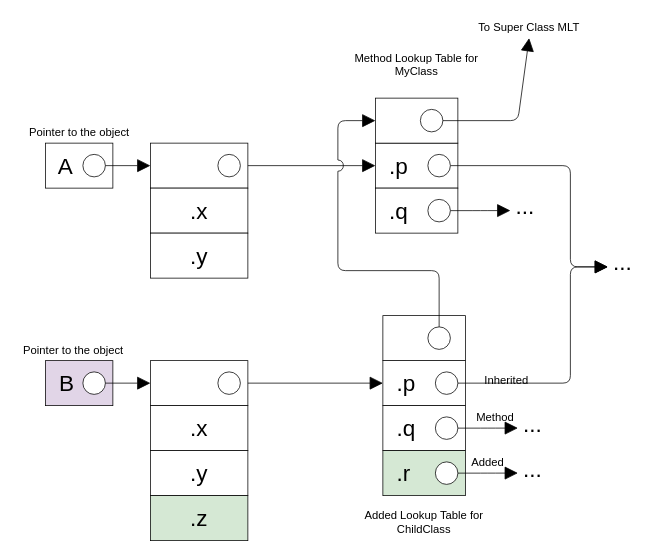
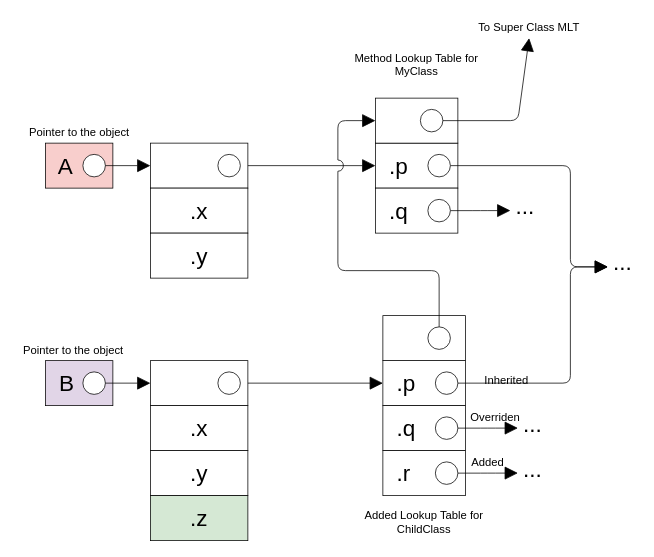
  <mxCell id="0" />
  <mxCell id="1" parent="0" />
  <mxCell id="2" style="edgeStyle=none;html=1;exitX=1;exitY=0.5;exitDx=0;exitDy=0;entryX=0;entryY=0.5;entryDx=0;entryDy=0;fontSize=30;endArrow=block;endFill=1;endSize=15;" parent="1" source="8" target="15" edge="1"><mxGeometry relative="1" as="geometry" /></mxCell>
- <mxCell id="3" value="&amp;nbsp; A" style="rounded=0;whiteSpace=wrap;html=1;align=left;fontSize=30;" parent="1" vertex="1"><mxGeometry x="60" y="190" width="90" height="60" as="geometry" /></mxCell>
+ <mxCell id="3" value="&amp;nbsp; A" style="rounded=0;whiteSpace=wrap;html=1;align=left;fontSize=30;fillColor=#f8cecc;" parent="1" vertex="1"><mxGeometry x="60" y="190" width="90" height="60" as="geometry" /></mxCell>
  <mxCell id="4" value="" style="ellipse;whiteSpace=wrap;html=1;aspect=fixed;" parent="1" vertex="1"><mxGeometry x="110" y="205" width="30" height="30" as="geometry" /></mxCell>
  <mxCell id="5" value="&amp;nbsp; B" style="rounded=0;whiteSpace=wrap;html=1;align=left;fontSize=30;fillColor=#e1d5e7;" parent="1" vertex="1"><mxGeometry x="60" y="480" width="90" height="60" as="geometry" /></mxCell>
  <mxCell id="6" value="" style="ellipse;whiteSpace=wrap;html=1;aspect=fixed;" parent="1" vertex="1"><mxGeometry x="110" y="495" width="30" height="30" as="geometry" /></mxCell>
  <mxCell id="7" value="" style="rounded=0;whiteSpace=wrap;html=1;align=left;fontSize=30;" parent="1" vertex="1"><mxGeometry x="200" y="190" width="130" height="60" as="geometry" /></mxCell>
  <mxCell id="8" value="" style="ellipse;whiteSpace=wrap;html=1;aspect=fixed;" parent="1" vertex="1"><mxGeometry x="290" y="205" width="30" height="30" as="geometry" /></mxCell>
  <mxCell id="9" value=".x" style="rounded=0;whiteSpace=wrap;html=1;align=center;fontSize=30;" parent="1" vertex="1"><mxGeometry x="200" y="250" width="130" height="60" as="geometry" /></mxCell>
  <mxCell id="10" value=".y" style="rounded=0;whiteSpace=wrap;html=1;align=center;fontSize=30;" parent="1" vertex="1"><mxGeometry x="200" y="310" width="130" height="60" as="geometry" /></mxCell>
  <mxCell id="11" value="" style="rounded=0;whiteSpace=wrap;html=1;align=left;fontSize=30;" parent="1" vertex="1"><mxGeometry x="200" y="480" width="130" height="60" as="geometry" /></mxCell>
  <mxCell id="12" value="" style="ellipse;whiteSpace=wrap;html=1;aspect=fixed;" parent="1" vertex="1"><mxGeometry x="290" y="495" width="30" height="30" as="geometry" /></mxCell>
  <mxCell id="13" value=".x" style="rounded=0;whiteSpace=wrap;html=1;align=center;fontSize=30;" parent="1" vertex="1"><mxGeometry x="200" y="540" width="130" height="60" as="geometry" /></mxCell>
  <mxCell id="14" value=".y" style="rounded=0;whiteSpace=wrap;html=1;align=center;fontSize=30;" parent="1" vertex="1"><mxGeometry x="200" y="600" width="130" height="60" as="geometry" /></mxCell>
  <mxCell id="15" value="&amp;nbsp; .p" style="rounded=0;whiteSpace=wrap;html=1;align=left;fontSize=30;" parent="1" vertex="1"><mxGeometry x="500" y="190" width="110" height="60" as="geometry" /></mxCell>
  <mxCell id="16" style="edgeStyle=orthogonalEdgeStyle;html=1;exitX=1;exitY=0.5;exitDx=0;exitDy=0;fontSize=30;endArrow=block;endFill=1;endSize=15;entryX=0;entryY=0.5;entryDx=0;entryDy=0;" parent="1" source="17" edge="1" target="23"><mxGeometry relative="1" as="geometry"><mxPoint x="680" y="219.952" as="targetPoint" /><Array as="points"><mxPoint x="760" y="220" /><mxPoint x="760" y="355" /></Array></mxGeometry></mxCell>
  <mxCell id="17" value="" style="ellipse;whiteSpace=wrap;html=1;aspect=fixed;" parent="1" vertex="1"><mxGeometry x="570" y="205" width="30" height="30" as="geometry" /></mxCell>
  <mxCell id="18" value="&amp;nbsp; .q" style="rounded=0;whiteSpace=wrap;html=1;align=left;fontSize=30;" parent="1" vertex="1"><mxGeometry x="500" y="250" width="110" height="60" as="geometry" /></mxCell>
  <mxCell id="19" style="edgeStyle=orthogonalEdgeStyle;html=1;exitX=1;exitY=0.5;exitDx=0;exitDy=0;fontSize=30;endArrow=block;endFill=1;endSize=15;" parent="1" source="20" edge="1"><mxGeometry relative="1" as="geometry"><mxPoint x="680" y="279.952" as="targetPoint" /></mxGeometry></mxCell>
  <mxCell id="20" value="" style="ellipse;whiteSpace=wrap;html=1;aspect=fixed;" parent="1" vertex="1"><mxGeometry x="570" y="265" width="30" height="30" as="geometry" /></mxCell>
  <mxCell id="21" style="edgeStyle=none;html=1;exitX=1;exitY=0.5;exitDx=0;exitDy=0;entryX=0;entryY=0.5;entryDx=0;entryDy=0;fontSize=30;endArrow=block;endFill=1;endSize=15;" parent="1" source="4" target="7" edge="1"><mxGeometry relative="1" as="geometry" /></mxCell>
  <mxCell id="22" style="edgeStyle=none;html=1;exitX=1;exitY=0.5;exitDx=0;exitDy=0;entryX=0;entryY=0.5;entryDx=0;entryDy=0;fontSize=30;endArrow=block;endFill=1;endSize=15;" parent="1" source="6" target="11" edge="1"><mxGeometry relative="1" as="geometry" /></mxCell>
  <mxCell id="23" value="..." style="text;html=1;strokeColor=none;fillColor=none;align=center;verticalAlign=bottom;whiteSpace=wrap;rounded=0;fontSize=30;" parent="1" vertex="1"><mxGeometry x="810" y="340" width="40" height="30" as="geometry" /></mxCell>
  <mxCell id="24" value="..." style="text;html=1;strokeColor=none;fillColor=none;align=center;verticalAlign=bottom;whiteSpace=wrap;rounded=0;fontSize=30;" parent="1" vertex="1"><mxGeometry x="680" y="265" width="40" height="30" as="geometry" /></mxCell>
  <mxCell id="25" value="Method Lookup Table for MyClass" style="text;html=1;strokeColor=none;fillColor=none;align=center;verticalAlign=middle;whiteSpace=wrap;rounded=0;fontSize=15;" parent="1" vertex="1"><mxGeometry x="465" y="70" width="180" height="30" as="geometry" /></mxCell>
  <mxCell id="26" value="Pointer to the object" style="text;html=1;strokeColor=none;fillColor=none;align=center;verticalAlign=middle;whiteSpace=wrap;rounded=0;fontSize=15;" parent="1" vertex="1"><mxGeometry x="27.5" y="160" width="155" height="30" as="geometry" /></mxCell>
  <mxCell id="27" value="Pointer to the object" style="text;html=1;strokeColor=none;fillColor=none;align=center;verticalAlign=middle;whiteSpace=wrap;rounded=0;fontSize=15;" parent="1" vertex="1"><mxGeometry x="20" y="450" width="155" height="30" as="geometry" /></mxCell>
  <mxCell id="28" value=".z" style="rounded=0;whiteSpace=wrap;html=1;align=center;fontSize=30;fillColor=#d5e8d4;" parent="1" vertex="1"><mxGeometry x="200" y="660" width="130" height="60" as="geometry" /></mxCell>
  <mxCell id="29" value="&amp;nbsp; .p" style="rounded=0;whiteSpace=wrap;html=1;align=left;fontSize=30;" parent="1" vertex="1"><mxGeometry x="510" y="480" width="110" height="60" as="geometry" /></mxCell>
  <mxCell id="30" style="edgeStyle=orthogonalEdgeStyle;html=1;exitX=1;exitY=0.5;exitDx=0;exitDy=0;fontSize=30;endArrow=block;endFill=1;endSize=15;entryX=0;entryY=0.5;entryDx=0;entryDy=0;" parent="1" source="31" edge="1" target="23"><mxGeometry relative="1" as="geometry"><mxPoint x="690" y="509.952" as="targetPoint" /><Array as="points"><mxPoint x="760" y="510" /><mxPoint x="760" y="355" /></Array></mxGeometry></mxCell>
  <mxCell id="31" value="" style="ellipse;whiteSpace=wrap;html=1;aspect=fixed;" parent="1" vertex="1"><mxGeometry x="580" y="495" width="30" height="30" as="geometry" /></mxCell>
  <mxCell id="32" value="&amp;nbsp; .q" style="rounded=0;whiteSpace=wrap;html=1;align=left;fontSize=30;" parent="1" vertex="1"><mxGeometry x="510" y="540" width="110" height="60" as="geometry" /></mxCell>
  <mxCell id="33" style="edgeStyle=orthogonalEdgeStyle;html=1;exitX=1;exitY=0.5;exitDx=0;exitDy=0;fontSize=30;endArrow=block;endFill=1;endSize=15;" parent="1" source="34" edge="1"><mxGeometry relative="1" as="geometry"><mxPoint x="690" y="569.952" as="targetPoint" /></mxGeometry></mxCell>
  <mxCell id="34" value="" style="ellipse;whiteSpace=wrap;html=1;aspect=fixed;" parent="1" vertex="1"><mxGeometry x="580" y="555" width="30" height="30" as="geometry" /></mxCell>
  <mxCell id="35" value="..." style="text;html=1;strokeColor=none;fillColor=none;align=center;verticalAlign=bottom;whiteSpace=wrap;rounded=0;fontSize=30;" parent="1" vertex="1"><mxGeometry x="690" y="555" width="40" height="30" as="geometry" /></mxCell>
  <mxCell id="36" value="Added Lookup Table for ChildClass" style="text;html=1;strokeColor=none;fillColor=none;align=center;verticalAlign=middle;whiteSpace=wrap;rounded=0;fontSize=15;" parent="1" vertex="1"><mxGeometry x="475" y="680" width="180" height="30" as="geometry" /></mxCell>
- <mxCell id="37" value="&amp;nbsp; .r" style="rounded=0;whiteSpace=wrap;html=1;align=left;fontSize=30;fillColor=#d5e8d4;" parent="1" vertex="1"><mxGeometry x="510" y="600" width="110" height="60" as="geometry" /></mxCell>
+ <mxCell id="37" value="&amp;nbsp; .r" style="rounded=0;whiteSpace=wrap;html=1;align=left;fontSize=30;" parent="1" vertex="1"><mxGeometry x="510" y="600" width="110" height="60" as="geometry" /></mxCell>
  <mxCell id="38" style="edgeStyle=orthogonalEdgeStyle;html=1;exitX=1;exitY=0.5;exitDx=0;exitDy=0;fontSize=30;endArrow=block;endFill=1;endSize=15;" parent="1" source="39" edge="1"><mxGeometry relative="1" as="geometry"><mxPoint x="690" y="629.952" as="targetPoint" /></mxGeometry></mxCell>
  <mxCell id="39" value="" style="ellipse;whiteSpace=wrap;html=1;aspect=fixed;" parent="1" vertex="1"><mxGeometry x="580" y="615" width="30" height="30" as="geometry" /></mxCell>
  <mxCell id="40" value="..." style="text;html=1;strokeColor=none;fillColor=none;align=center;verticalAlign=bottom;whiteSpace=wrap;rounded=0;fontSize=30;" parent="1" vertex="1"><mxGeometry x="690" y="615" width="40" height="30" as="geometry" /></mxCell>
  <mxCell id="41" value="Inherited" style="text;html=1;strokeColor=none;fillColor=none;align=center;verticalAlign=middle;whiteSpace=wrap;rounded=0;fontSize=15;" parent="1" vertex="1"><mxGeometry x="635" y="490" width="80" height="30" as="geometry" /></mxCell>
- <mxCell id="42" value="Method" style="text;html=1;strokeColor=none;fillColor=none;align=center;verticalAlign=middle;whiteSpace=wrap;rounded=0;fontSize=15;" parent="1" vertex="1"><mxGeometry x="620" y="540" width="80" height="30" as="geometry" /></mxCell>
+ <mxCell id="42" value="Overriden" style="text;html=1;strokeColor=none;fillColor=none;align=center;verticalAlign=middle;whiteSpace=wrap;rounded=0;fontSize=15;" parent="1" vertex="1"><mxGeometry x="620" y="540" width="80" height="30" as="geometry" /></mxCell>
  <mxCell id="43" value="Added" style="text;html=1;strokeColor=none;fillColor=none;align=center;verticalAlign=middle;whiteSpace=wrap;rounded=0;fontSize=15;" parent="1" vertex="1"><mxGeometry x="620" y="600" width="60" height="30" as="geometry" /></mxCell>
  <mxCell id="44" value="" style="rounded=0;whiteSpace=wrap;html=1;align=left;fontSize=30;" parent="1" vertex="1"><mxGeometry x="510" y="420" width="110" height="60" as="geometry" /></mxCell>
  <mxCell id="45" value="" style="ellipse;whiteSpace=wrap;html=1;aspect=fixed;" parent="1" vertex="1"><mxGeometry x="570" y="435" width="30" height="30" as="geometry" /></mxCell>
  <mxCell id="46" value="" style="rounded=0;whiteSpace=wrap;html=1;align=left;fontSize=30;" parent="1" vertex="1"><mxGeometry x="500" width="110" height="60" as="geometry" y="130" /></mxCell>
  <mxCell id="47" value="" style="ellipse;whiteSpace=wrap;html=1;aspect=fixed;" parent="1" vertex="1"><mxGeometry x="560" y="145" width="30" height="30" as="geometry" /></mxCell>
  <mxCell id="48" style="edgeStyle=orthogonalEdgeStyle;html=1;exitX=0.5;exitY=0;exitDx=0;exitDy=0;fontSize=30;endArrow=block;endFill=1;endSize=15;entryX=0;entryY=0.5;entryDx=0;entryDy=0;jumpStyle=arc;jumpSize=15;" parent="1" source="45" target="46" edge="1"><mxGeometry relative="1" as="geometry"><mxPoint x="690" y="289.952" as="targetPoint" /><mxPoint x="610" y="290" as="sourcePoint" /><Array as="points"><mxPoint x="585" y="360" /><mxPoint x="450" y="360" /><mxPoint x="450" y="160" /></Array></mxGeometry></mxCell>
  <mxCell id="49" style="edgeStyle=none;html=1;exitX=1;exitY=0.5;exitDx=0;exitDy=0;entryX=0;entryY=0.5;entryDx=0;entryDy=0;fontSize=30;endArrow=block;endFill=1;endSize=15;" edge="1" parent="1" source="11" target="29"><mxGeometry relative="1" as="geometry"><mxPoint x="330" y="230" as="sourcePoint" /><mxPoint x="510" y="230" as="targetPoint" /></mxGeometry></mxCell>
  <mxCell id="50" style="edgeStyle=none;html=1;exitX=1;exitY=0.5;exitDx=0;exitDy=0;fontSize=30;endArrow=block;endFill=1;endSize=15;entryX=0.5;entryY=1;entryDx=0;entryDy=0;" edge="1" parent="1" source="47" target="51"><mxGeometry relative="1" as="geometry"><mxPoint x="710" y="129" as="sourcePoint" /><mxPoint x="690" y="80" as="targetPoint" /><Array as="points"><mxPoint x="690" y="160" /></Array></mxGeometry></mxCell>
  <mxCell id="51" value="To Super Class MLT" style="text;html=1;strokeColor=none;fillColor=none;align=center;verticalAlign=middle;whiteSpace=wrap;rounded=0;fontSize=15;" vertex="1" parent="1"><mxGeometry x="615" y="20" width="180" height="30" as="geometry" /></mxCell>
